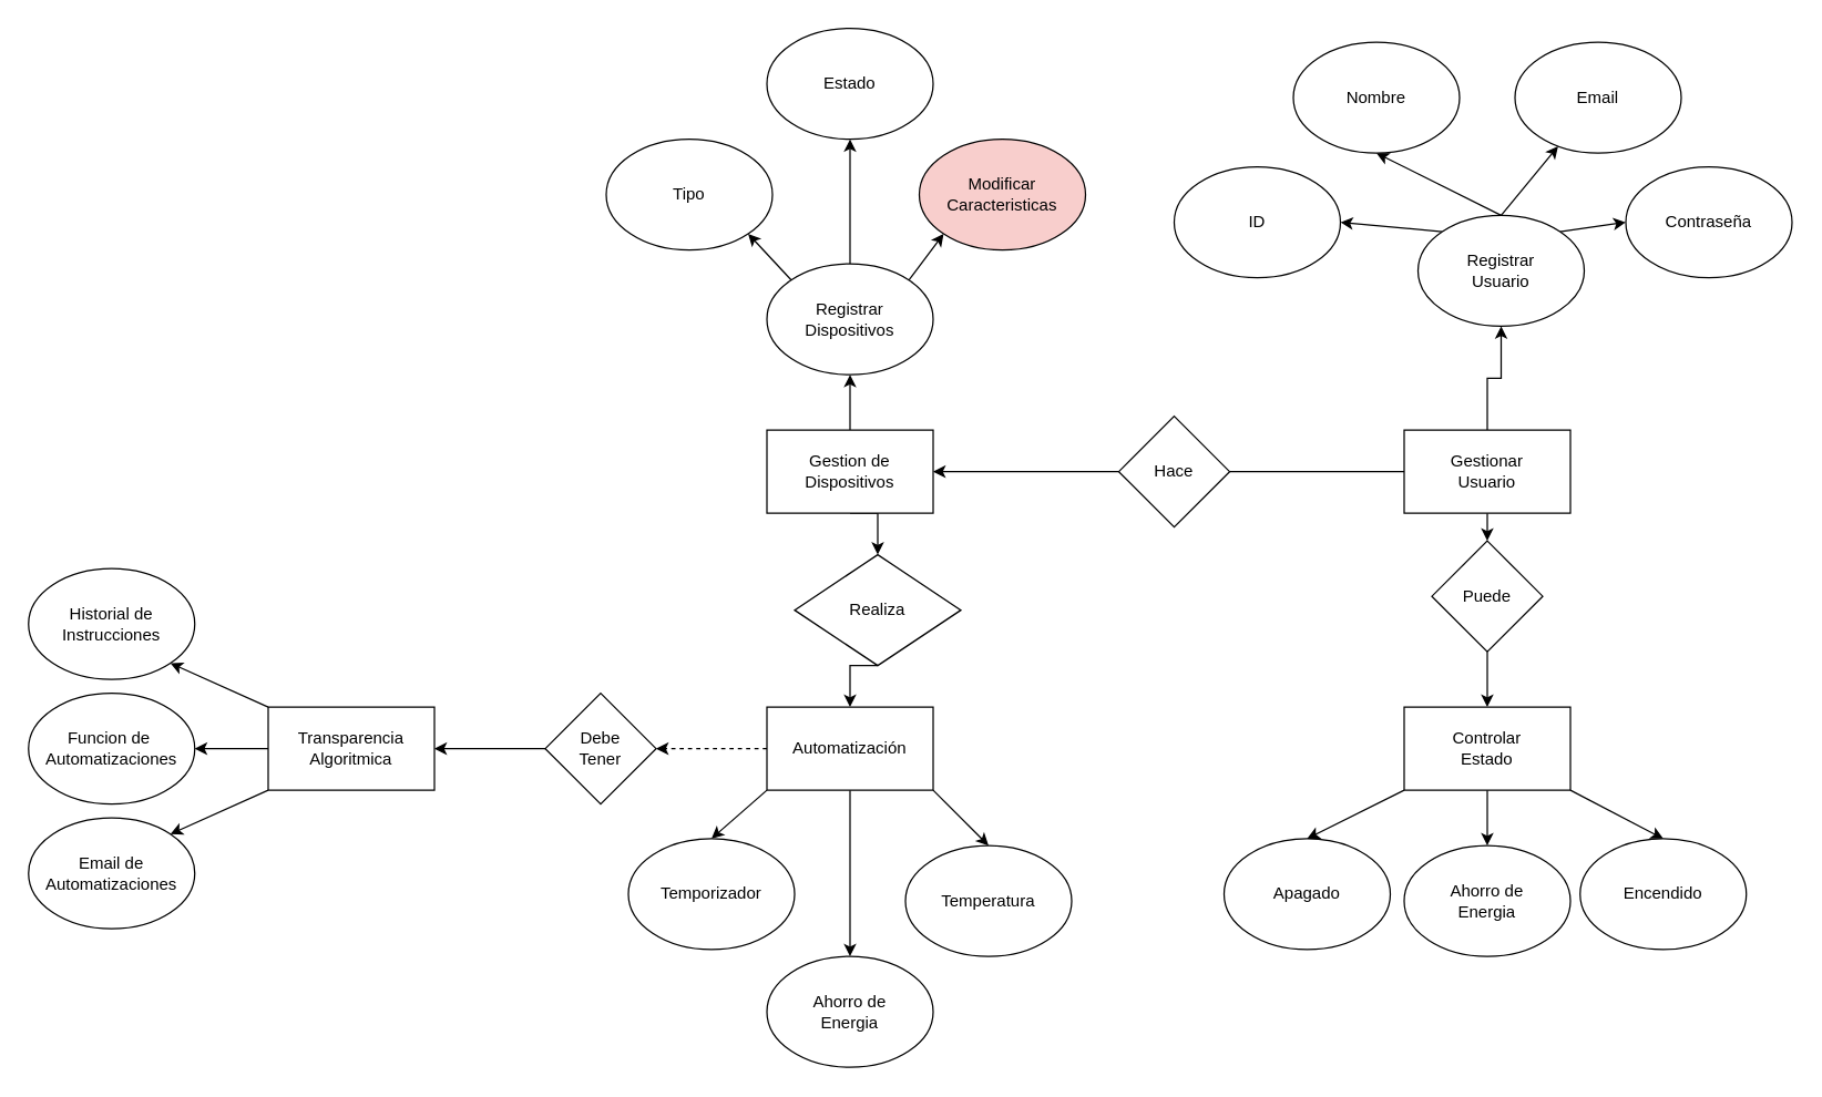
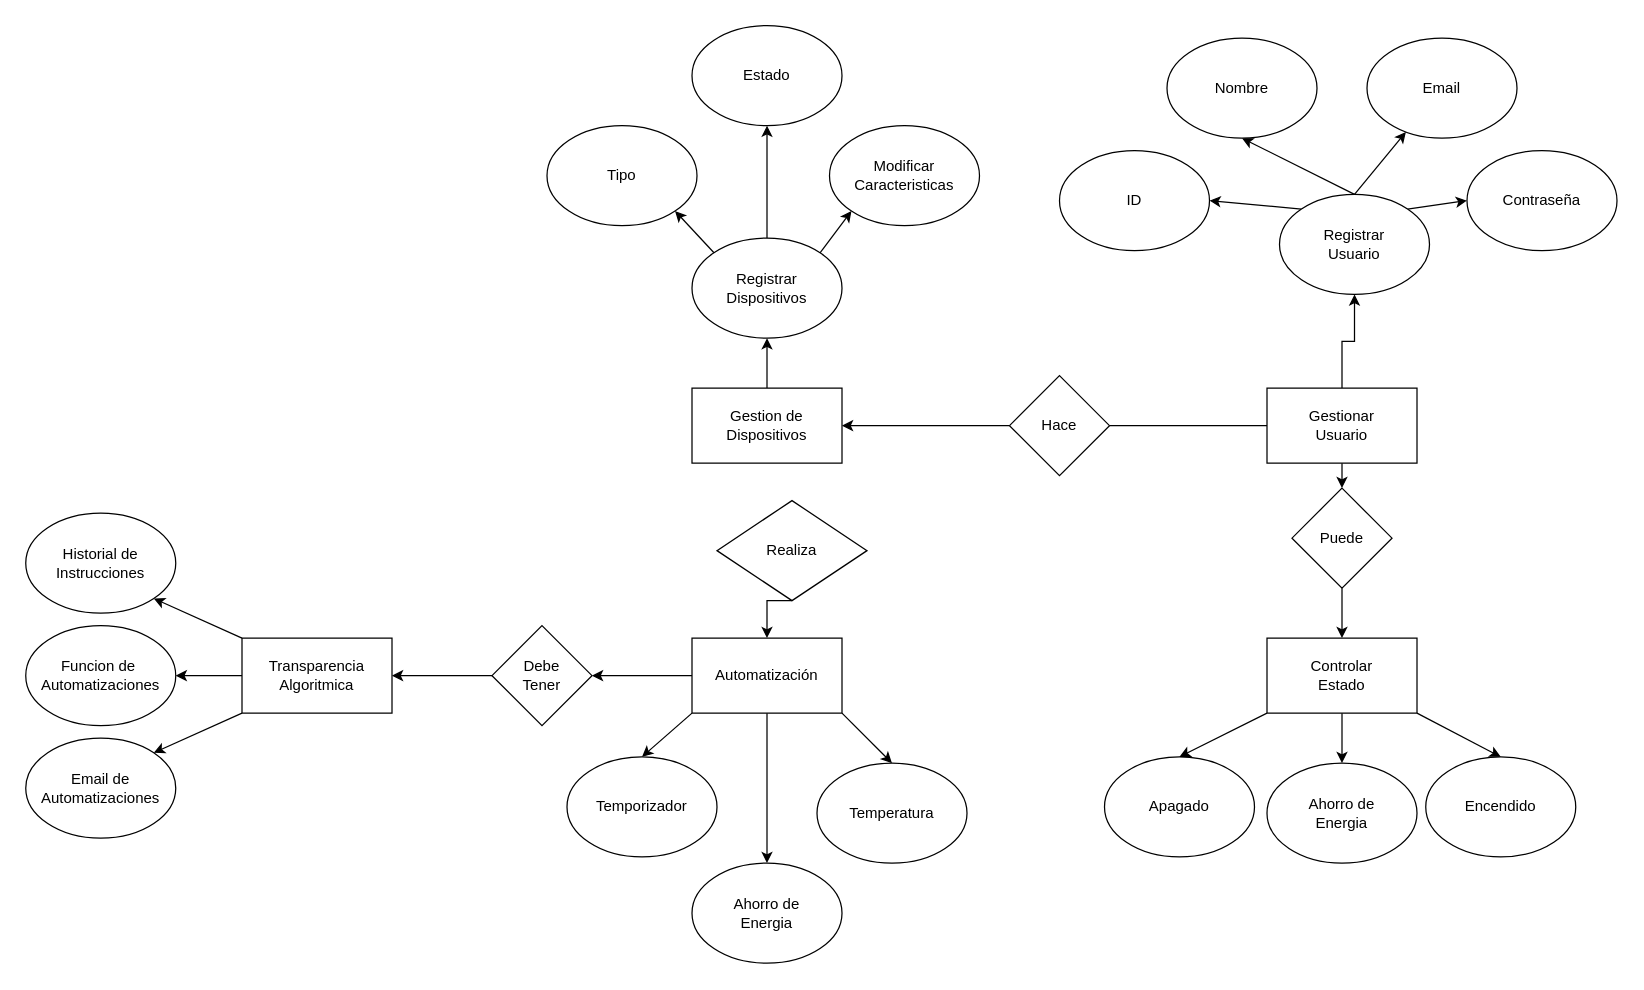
  <mxCell id="0" />
  <mxCell id="1" parent="0" />
  <mxCell id="2" style="rounded=0;orthogonalLoop=1;jettySize=auto;html=1;exitX=1;exitY=0;exitDx=0;exitDy=0;entryX=0;entryY=0.5;entryDx=0;entryDy=0;" edge="1" parent="1" source="6" target="29"><mxGeometry relative="1" as="geometry" /></mxCell>
  <mxCell id="3" style="rounded=0;orthogonalLoop=1;jettySize=auto;html=1;exitX=0.5;exitY=0;exitDx=0;exitDy=0;entryX=0.5;entryY=1;entryDx=0;entryDy=0;" edge="1" parent="1" source="6" target="27"><mxGeometry relative="1" as="geometry" /></mxCell>
  <mxCell id="4" style="rounded=0;orthogonalLoop=1;jettySize=auto;html=1;exitX=0.5;exitY=0;exitDx=0;exitDy=0;" edge="1" parent="1" source="6" target="28"><mxGeometry relative="1" as="geometry" /></mxCell>
  <mxCell id="5" style="rounded=0;orthogonalLoop=1;jettySize=auto;html=1;exitX=0;exitY=0;exitDx=0;exitDy=0;entryX=1;entryY=0.5;entryDx=0;entryDy=0;" edge="1" parent="1" source="6" target="26"><mxGeometry relative="1" as="geometry" /></mxCell>
  <mxCell id="6" value="Registrar&lt;br&gt;Usuario" style="ellipse;whiteSpace=wrap;html=1;" vertex="1" parent="1"><mxGeometry x="1023" y="155" width="120" height="80" as="geometry" /></mxCell>
  <mxCell id="7" style="edgeStyle=orthogonalEdgeStyle;rounded=0;orthogonalLoop=1;jettySize=auto;html=1;exitX=0.5;exitY=0;exitDx=0;exitDy=0;entryX=0.5;entryY=1;entryDx=0;entryDy=0;" edge="1" parent="1" source="10" target="6"><mxGeometry relative="1" as="geometry" /></mxCell>
  <mxCell id="8" style="edgeStyle=orthogonalEdgeStyle;rounded=0;orthogonalLoop=1;jettySize=auto;html=1;exitX=0.5;exitY=1;exitDx=0;exitDy=0;entryX=0.5;entryY=0;entryDx=0;entryDy=0;" edge="1" parent="1" source="10" target="38"><mxGeometry relative="1" as="geometry" /></mxCell>
  <mxCell id="9" style="edgeStyle=orthogonalEdgeStyle;rounded=0;orthogonalLoop=1;jettySize=auto;html=1;exitX=0;exitY=0.5;exitDx=0;exitDy=0;entryX=1;entryY=0.5;entryDx=0;entryDy=0;endArrow=none;" edge="1" parent="1" source="10" target="44"><mxGeometry relative="1" as="geometry" /></mxCell>
  <mxCell id="10" value="Gestionar&lt;br&gt;Usuario" style="rounded=0;whiteSpace=wrap;html=1;" vertex="1" parent="1"><mxGeometry x="1013" y="310" width="120" height="60" as="geometry" /></mxCell>
  <mxCell id="11" style="edgeStyle=orthogonalEdgeStyle;rounded=0;orthogonalLoop=1;jettySize=auto;html=1;exitX=0.5;exitY=0;exitDx=0;exitDy=0;entryX=0.5;entryY=1;entryDx=0;entryDy=0;" edge="1" parent="1" source="13" target="33"><mxGeometry relative="1" as="geometry" /></mxCell>
- <mxCell id="12" style="edgeStyle=orthogonalEdgeStyle;rounded=0;orthogonalLoop=1;jettySize=auto;html=1;exitX=0.5;exitY=1;exitDx=0;exitDy=0;entryX=0.5;entryY=0;entryDx=0;entryDy=0;" edge="1" parent="1" source="13" target="49"><mxGeometry relative="1" as="geometry" /></mxCell>
  <mxCell id="13" value="Gestion de&lt;br&gt;Dispositivos" style="rounded=0;whiteSpace=wrap;html=1;" vertex="1" parent="1"><mxGeometry x="553" y="310" width="120" height="60" as="geometry" /></mxCell>
  <mxCell id="14" style="rounded=0;orthogonalLoop=1;jettySize=auto;html=1;exitX=1;exitY=1;exitDx=0;exitDy=0;entryX=0.5;entryY=0;entryDx=0;entryDy=0;" edge="1" parent="1" source="16" target="39"><mxGeometry relative="1" as="geometry" /></mxCell>
  <mxCell id="15" style="edgeStyle=orthogonalEdgeStyle;rounded=0;orthogonalLoop=1;jettySize=auto;html=1;exitX=0.5;exitY=1;exitDx=0;exitDy=0;entryX=0.5;entryY=0;entryDx=0;entryDy=0;" edge="1" parent="1" source="16" target="42"><mxGeometry relative="1" as="geometry" /></mxCell>
  <mxCell id="16" value="Controlar&lt;br&gt;Estado" style="rounded=0;whiteSpace=wrap;html=1;" vertex="1" parent="1"><mxGeometry x="1013" y="510" width="120" height="60" as="geometry" /></mxCell>
  <mxCell id="17" style="rounded=0;orthogonalLoop=1;jettySize=auto;html=1;exitX=1;exitY=1;exitDx=0;exitDy=0;entryX=0.5;entryY=0;entryDx=0;entryDy=0;" edge="1" parent="1" source="21" target="45"><mxGeometry relative="1" as="geometry" /></mxCell>
  <mxCell id="18" style="rounded=0;orthogonalLoop=1;jettySize=auto;html=1;exitX=0;exitY=1;exitDx=0;exitDy=0;entryX=0.5;entryY=0;entryDx=0;entryDy=0;" edge="1" parent="1" source="21" target="46"><mxGeometry relative="1" as="geometry" /></mxCell>
  <mxCell id="19" style="edgeStyle=orthogonalEdgeStyle;rounded=0;orthogonalLoop=1;jettySize=auto;html=1;exitX=0.5;exitY=1;exitDx=0;exitDy=0;entryX=0.5;entryY=0;entryDx=0;entryDy=0;" edge="1" parent="1" source="21" target="47"><mxGeometry relative="1" as="geometry" /></mxCell>
- <mxCell id="20" style="edgeStyle=orthogonalEdgeStyle;rounded=0;orthogonalLoop=1;jettySize=auto;html=1;exitX=0;exitY=0.5;exitDx=0;exitDy=0;entryX=1;entryY=0.5;entryDx=0;entryDy=0;dashed=1;" edge="1" parent="1" source="21" target="51"><mxGeometry relative="1" as="geometry" /></mxCell>
+ <mxCell id="20" style="edgeStyle=orthogonalEdgeStyle;rounded=0;orthogonalLoop=1;jettySize=auto;html=1;exitX=0;exitY=0.5;exitDx=0;exitDy=0;entryX=1;entryY=0.5;entryDx=0;entryDy=0;" edge="1" parent="1" source="21" target="51"><mxGeometry relative="1" as="geometry" /></mxCell>
  <mxCell id="21" value="Automatización" style="rounded=0;whiteSpace=wrap;html=1;" vertex="1" parent="1"><mxGeometry x="553" y="510" width="120" height="60" as="geometry" /></mxCell>
  <mxCell id="22" style="rounded=0;orthogonalLoop=1;jettySize=auto;html=1;exitX=0;exitY=1;exitDx=0;exitDy=0;entryX=1;entryY=0;entryDx=0;entryDy=0;" edge="1" parent="1" source="25" target="54"><mxGeometry relative="1" as="geometry" /></mxCell>
  <mxCell id="23" style="edgeStyle=orthogonalEdgeStyle;rounded=0;orthogonalLoop=1;jettySize=auto;html=1;exitX=0;exitY=0.5;exitDx=0;exitDy=0;entryX=1;entryY=0.5;entryDx=0;entryDy=0;" edge="1" parent="1" source="25" target="53"><mxGeometry relative="1" as="geometry" /></mxCell>
  <mxCell id="24" style="rounded=0;orthogonalLoop=1;jettySize=auto;html=1;exitX=0;exitY=0;exitDx=0;exitDy=0;entryX=1;entryY=1;entryDx=0;entryDy=0;" edge="1" parent="1" source="25" target="52"><mxGeometry relative="1" as="geometry" /></mxCell>
  <mxCell id="25" value="Transparencia&lt;br&gt;Algoritmica" style="rounded=0;whiteSpace=wrap;html=1;" vertex="1" parent="1"><mxGeometry x="193" y="510" width="120" height="60" as="geometry" /></mxCell>
  <mxCell id="26" value="ID" style="ellipse;whiteSpace=wrap;html=1;" vertex="1" parent="1"><mxGeometry x="847" y="120" width="120" height="80" as="geometry" /></mxCell>
  <mxCell id="27" value="Nombre" style="ellipse;whiteSpace=wrap;html=1;" vertex="1" parent="1"><mxGeometry x="933" y="30" width="120" height="80" as="geometry" /></mxCell>
  <mxCell id="28" value="Email" style="ellipse;whiteSpace=wrap;html=1;" vertex="1" parent="1"><mxGeometry x="1093" y="30" width="120" height="80" as="geometry" /></mxCell>
  <mxCell id="29" value="Contraseña" style="ellipse;whiteSpace=wrap;html=1;" vertex="1" parent="1"><mxGeometry x="1173" y="120" width="120" height="80" as="geometry" /></mxCell>
  <mxCell id="30" style="edgeStyle=orthogonalEdgeStyle;rounded=0;orthogonalLoop=1;jettySize=auto;html=1;exitX=0.5;exitY=0;exitDx=0;exitDy=0;entryX=0.5;entryY=1;entryDx=0;entryDy=0;" edge="1" parent="1" source="33" target="35"><mxGeometry relative="1" as="geometry" /></mxCell>
  <mxCell id="31" style="rounded=0;orthogonalLoop=1;jettySize=auto;html=1;exitX=1;exitY=0;exitDx=0;exitDy=0;entryX=0;entryY=1;entryDx=0;entryDy=0;" edge="1" parent="1" source="33" target="36"><mxGeometry relative="1" as="geometry" /></mxCell>
  <mxCell id="32" style="rounded=0;orthogonalLoop=1;jettySize=auto;html=1;exitX=0;exitY=0;exitDx=0;exitDy=0;entryX=1;entryY=1;entryDx=0;entryDy=0;" edge="1" parent="1" source="33" target="34"><mxGeometry relative="1" as="geometry" /></mxCell>
  <mxCell id="33" value="Registrar&lt;br&gt;Dispositivos" style="ellipse;whiteSpace=wrap;html=1;" vertex="1" parent="1"><mxGeometry x="553" y="190" width="120" height="80" as="geometry" /></mxCell>
  <mxCell id="34" value="Tipo" style="ellipse;whiteSpace=wrap;html=1;" vertex="1" parent="1"><mxGeometry x="437" y="100" width="120" height="80" as="geometry" /></mxCell>
  <mxCell id="35" value="Estado" style="ellipse;whiteSpace=wrap;html=1;" vertex="1" parent="1"><mxGeometry x="553" width="120" height="80" as="geometry" y="20" /></mxCell>
- <mxCell id="36" value="Modificar&lt;br&gt;Caracteristicas" style="ellipse;whiteSpace=wrap;html=1;fillColor=#f8cecc;" vertex="1" parent="1"><mxGeometry x="663" y="100" width="120" height="80" as="geometry" /></mxCell>
+ <mxCell id="36" value="Modificar&lt;br&gt;Caracteristicas" style="ellipse;whiteSpace=wrap;html=1;" vertex="1" parent="1"><mxGeometry x="663" y="100" width="120" height="80" as="geometry" /></mxCell>
  <mxCell id="37" style="edgeStyle=orthogonalEdgeStyle;rounded=0;orthogonalLoop=1;jettySize=auto;html=1;exitX=0.5;exitY=1;exitDx=0;exitDy=0;entryX=0.5;entryY=0;entryDx=0;entryDy=0;" edge="1" parent="1" source="38" target="16"><mxGeometry relative="1" as="geometry" /></mxCell>
  <mxCell id="38" value="Puede" style="rhombus;whiteSpace=wrap;html=1;" vertex="1" parent="1"><mxGeometry x="1033" y="390" width="80" height="80" as="geometry" /></mxCell>
  <mxCell id="39" value="Encendido" style="ellipse;whiteSpace=wrap;html=1;" vertex="1" parent="1"><mxGeometry x="1140" y="605" width="120" height="80" as="geometry" /></mxCell>
  <mxCell id="40" value="Apagado" style="ellipse;whiteSpace=wrap;html=1;" vertex="1" parent="1"><mxGeometry x="883" y="605" width="120" height="80" as="geometry" /></mxCell>
  <mxCell id="41" style="rounded=0;orthogonalLoop=1;jettySize=auto;html=1;exitX=0;exitY=1;exitDx=0;exitDy=0;entryX=0.5;entryY=0;entryDx=0;entryDy=0;" edge="1" parent="1" source="16" target="40"><mxGeometry relative="1" as="geometry"><mxPoint x="913" y="580" as="targetPoint" /></mxGeometry></mxCell>
  <mxCell id="42" value="Ahorro de&lt;div&gt;Energia&lt;/div&gt;" style="ellipse;whiteSpace=wrap;html=1;" vertex="1" parent="1"><mxGeometry x="1013" y="610" width="120" height="80" as="geometry" /></mxCell>
  <mxCell id="43" style="edgeStyle=orthogonalEdgeStyle;rounded=0;orthogonalLoop=1;jettySize=auto;html=1;exitX=0;exitY=0.5;exitDx=0;exitDy=0;entryX=1;entryY=0.5;entryDx=0;entryDy=0;" edge="1" parent="1" source="44" target="13"><mxGeometry relative="1" as="geometry" /></mxCell>
  <mxCell id="44" value="Hace" style="rhombus;whiteSpace=wrap;html=1;" vertex="1" parent="1"><mxGeometry x="807" y="300" width="80" height="80" as="geometry" /></mxCell>
  <mxCell id="45" value="Temperatura" style="ellipse;whiteSpace=wrap;html=1;" vertex="1" parent="1"><mxGeometry x="653" y="610" width="120" height="80" as="geometry" /></mxCell>
  <mxCell id="46" value="Temporizador" style="ellipse;whiteSpace=wrap;html=1;" vertex="1" parent="1"><mxGeometry x="453" y="605" width="120" height="80" as="geometry" /></mxCell>
  <mxCell id="47" value="Ahorro de&lt;br&gt;Energia" style="ellipse;whiteSpace=wrap;html=1;" vertex="1" parent="1"><mxGeometry x="553" y="690" width="120" height="80" as="geometry" /></mxCell>
  <mxCell id="48" style="edgeStyle=orthogonalEdgeStyle;rounded=0;orthogonalLoop=1;jettySize=auto;html=1;exitX=0.5;exitY=1;exitDx=0;exitDy=0;entryX=0.5;entryY=0;entryDx=0;entryDy=0;" edge="1" parent="1" source="49" target="21"><mxGeometry relative="1" as="geometry" /></mxCell>
  <mxCell id="49" value="Realiza" style="rhombus;whiteSpace=wrap;html=1;" vertex="1" parent="1"><mxGeometry x="573" y="400" width="120" height="80" as="geometry" /></mxCell>
  <mxCell id="50" style="edgeStyle=orthogonalEdgeStyle;rounded=0;orthogonalLoop=1;jettySize=auto;html=1;exitX=0;exitY=0.5;exitDx=0;exitDy=0;entryX=1;entryY=0.5;entryDx=0;entryDy=0;" edge="1" parent="1" source="51" target="25"><mxGeometry relative="1" as="geometry" /></mxCell>
  <mxCell id="51" value="Debe&lt;br&gt;Tener" style="rhombus;whiteSpace=wrap;html=1;" vertex="1" parent="1"><mxGeometry x="393" y="500" width="80" height="80" as="geometry" /></mxCell>
  <mxCell id="52" value="Historial de&lt;div&gt;Instrucciones&lt;/div&gt;" style="ellipse;whiteSpace=wrap;html=1;" vertex="1" parent="1"><mxGeometry x="20" y="410" width="120" height="80" as="geometry" /></mxCell>
  <mxCell id="53" value="Funcion de&amp;nbsp;&lt;div&gt;Automatizaciones&lt;/div&gt;" style="ellipse;whiteSpace=wrap;html=1;" vertex="1" parent="1"><mxGeometry x="20" y="500" width="120" height="80" as="geometry" /></mxCell>
  <mxCell id="54" value="Email de&lt;div&gt;Automatizaciones&lt;/div&gt;" style="ellipse;whiteSpace=wrap;html=1;" vertex="1" parent="1"><mxGeometry x="20" y="590" width="120" height="80" as="geometry" /></mxCell>
